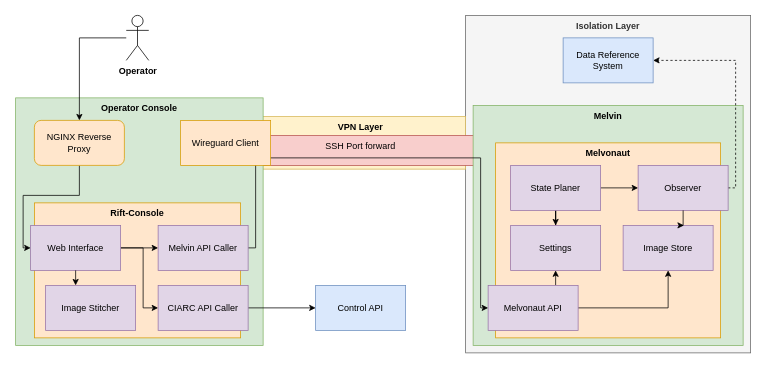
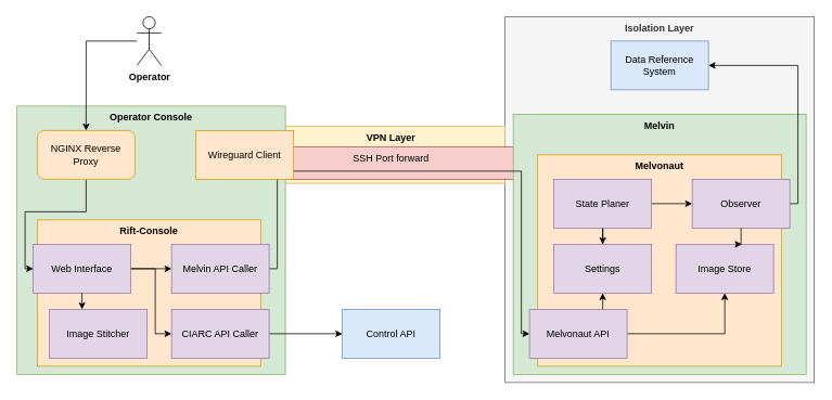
  <mxCell id="0" />
  <mxCell id="1" parent="0" />
  <mxCell id="2" value="&lt;b&gt;Isolation Layer&lt;/b&gt;" style="rounded=0;whiteSpace=wrap;html=1;verticalAlign=top;fillColor=#f5f5f5;fontColor=#333333;strokeColor=#666666;" vertex="1" parent="1"><mxGeometry x="620" y="20" width="380" height="450" as="geometry" /></mxCell>
  <mxCell id="3" value="&lt;b&gt;VPN Layer&lt;/b&gt;" style="rounded=0;whiteSpace=wrap;html=1;verticalAlign=top;fillColor=#fff2cc;strokeColor=#d6b656;" vertex="1" parent="1"><mxGeometry x="340" y="155" width="280" height="70" as="geometry" /></mxCell>
  <mxCell id="4" value="SSH Port forward" style="rounded=0;whiteSpace=wrap;html=1;verticalAlign=top;fillColor=#f8cecc;strokeColor=#b85450;" vertex="1" parent="1"><mxGeometry x="320" y="180" width="320" height="40" as="geometry" /></mxCell>
  <mxCell id="5" value="&lt;b&gt;Operator Console&lt;/b&gt;" style="rounded=0;whiteSpace=wrap;html=1;verticalAlign=top;fillColor=#d5e8d4;strokeColor=#82b366;" vertex="1" parent="1"><mxGeometry x="20" y="130" width="330" height="330" as="geometry" /></mxCell>
  <mxCell id="6" value="&lt;b&gt;Rift-Console&lt;/b&gt;" style="rounded=0;whiteSpace=wrap;html=1;verticalAlign=top;fillColor=#ffe6cc;strokeColor=#d79b00;" vertex="1" parent="1"><mxGeometry x="45" y="270" width="275" height="180" as="geometry" /></mxCell>
  <mxCell id="7" value="&lt;b&gt;Melvin&lt;/b&gt;" style="rounded=0;whiteSpace=wrap;html=1;verticalAlign=top;fillColor=#d5e8d4;strokeColor=#82b366;" vertex="1" parent="1"><mxGeometry x="630" y="140" width="360" height="320" as="geometry" /></mxCell>
  <mxCell id="8" value="&lt;b&gt;Melvonaut&lt;/b&gt;" style="rounded=0;whiteSpace=wrap;html=1;verticalAlign=top;fillColor=#ffe6cc;strokeColor=#d79b00;" vertex="1" parent="1"><mxGeometry x="660" y="190" width="300" height="260" as="geometry" /></mxCell>
  <mxCell id="9" style="edgeStyle=orthogonalEdgeStyle;rounded=0;orthogonalLoop=1;jettySize=auto;html=1;entryX=0.5;entryY=0;entryDx=0;entryDy=0;" edge="1" parent="1" source="10" target="32"><mxGeometry relative="1" as="geometry" /></mxCell>
  <mxCell id="10" value="&lt;b&gt;Operator&lt;/b&gt;" style="shape=umlActor;verticalLabelPosition=bottom;verticalAlign=top;html=1;outlineConnect=0;" vertex="1" parent="1"><mxGeometry x="167.5" y="20" width="30" height="60" as="geometry" /></mxCell>
  <mxCell id="11" style="edgeStyle=orthogonalEdgeStyle;rounded=0;orthogonalLoop=1;jettySize=auto;html=1;" edge="1" parent="1" source="13" target="17"><mxGeometry relative="1" as="geometry" /></mxCell>
  <mxCell id="12" style="edgeStyle=orthogonalEdgeStyle;rounded=0;orthogonalLoop=1;jettySize=auto;html=1;" edge="1" parent="1" source="13" target="19"><mxGeometry relative="1" as="geometry" /></mxCell>
  <mxCell id="13" value="State Planer" style="rounded=0;whiteSpace=wrap;html=1;fillColor=#e1d5e7;strokeColor=#9673a6;" vertex="1" parent="1"><mxGeometry x="680" y="220" width="120" height="60" as="geometry" /></mxCell>
  <mxCell id="14" style="edgeStyle=orthogonalEdgeStyle;rounded=0;orthogonalLoop=1;jettySize=auto;html=1;entryX=0.5;entryY=1;entryDx=0;entryDy=0;" edge="1" parent="1" source="16" target="20"><mxGeometry relative="1" as="geometry" /></mxCell>
  <mxCell id="15" style="edgeStyle=orthogonalEdgeStyle;rounded=0;orthogonalLoop=1;jettySize=auto;html=1;entryX=0.5;entryY=1;entryDx=0;entryDy=0;" edge="1" parent="1" source="16" target="17"><mxGeometry relative="1" as="geometry"><Array as="points"><mxPoint x="740" y="370" /><mxPoint x="740" y="370" /></Array></mxGeometry></mxCell>
  <mxCell id="16" value="Melvonaut API" style="rounded=0;whiteSpace=wrap;html=1;fillColor=#e1d5e7;strokeColor=#9673a6;" vertex="1" parent="1"><mxGeometry x="650" y="380" width="120" height="60" as="geometry" /></mxCell>
  <mxCell id="17" value="Settings" style="rounded=0;whiteSpace=wrap;html=1;fillColor=#e1d5e7;strokeColor=#9673a6;" vertex="1" parent="1"><mxGeometry x="680" y="300" width="120" height="60" as="geometry" /></mxCell>
- <mxCell id="18" style="edgeStyle=orthogonalEdgeStyle;rounded=0;orthogonalLoop=1;jettySize=auto;html=1;entryX=1;entryY=0.5;entryDx=0;entryDy=0;dashed=1;" edge="1" parent="1" source="19" target="26"><mxGeometry relative="1" as="geometry"><Array as="points"><mxPoint x="980" y="250" /><mxPoint x="980" y="80" /></Array></mxGeometry></mxCell>
+ <mxCell id="18" style="edgeStyle=orthogonalEdgeStyle;rounded=0;orthogonalLoop=1;jettySize=auto;html=1;entryX=1;entryY=0.5;entryDx=0;entryDy=0;" edge="1" parent="1" source="19" target="26"><mxGeometry relative="1" as="geometry"><Array as="points"><mxPoint x="980" y="250" /><mxPoint x="980" y="80" /></Array></mxGeometry></mxCell>
  <mxCell id="19" value="Observer" style="rounded=0;whiteSpace=wrap;html=1;fillColor=#e1d5e7;strokeColor=#9673a6;" vertex="1" parent="1"><mxGeometry x="850" y="220" width="120" height="60" as="geometry" /></mxCell>
  <mxCell id="20" value="Image Store" style="rounded=0;whiteSpace=wrap;html=1;fillColor=#e1d5e7;strokeColor=#9673a6;" vertex="1" parent="1"><mxGeometry x="830" y="300" width="120" height="60" as="geometry" /></mxCell>
  <mxCell id="21" style="edgeStyle=orthogonalEdgeStyle;rounded=0;orthogonalLoop=1;jettySize=auto;html=1;entryX=0;entryY=0.5;entryDx=0;entryDy=0;" edge="1" parent="1" source="23" target="25"><mxGeometry relative="1" as="geometry"><Array as="points"><mxPoint x="190" y="330" /><mxPoint x="190" y="410" /></Array></mxGeometry></mxCell>
  <mxCell id="22" style="edgeStyle=orthogonalEdgeStyle;rounded=0;orthogonalLoop=1;jettySize=auto;html=1;" edge="1" parent="1" source="23" target="29"><mxGeometry relative="1" as="geometry" /></mxCell>
  <mxCell id="23" value="Web Interface" style="rounded=0;whiteSpace=wrap;html=1;fillColor=#e1d5e7;strokeColor=#9673a6;" vertex="1" parent="1"><mxGeometry x="40" y="300" width="120" height="60" as="geometry" /></mxCell>
  <mxCell id="24" style="edgeStyle=orthogonalEdgeStyle;rounded=0;orthogonalLoop=1;jettySize=auto;html=1;entryX=0;entryY=0.5;entryDx=0;entryDy=0;" edge="1" parent="1" source="25" target="27"><mxGeometry relative="1" as="geometry" /></mxCell>
  <mxCell id="25" value="CIARC API Caller" style="rounded=0;whiteSpace=wrap;html=1;fillColor=#e1d5e7;strokeColor=#9673a6;" vertex="1" parent="1"><mxGeometry x="210" y="380" width="120" height="60" as="geometry" /></mxCell>
  <mxCell id="26" value="Data Reference System" style="rounded=0;whiteSpace=wrap;html=1;fillColor=#dae8fc;strokeColor=#6c8ebf;" vertex="1" parent="1"><mxGeometry x="750" y="50" width="120" height="60" as="geometry" /></mxCell>
  <mxCell id="27" value="Control API" style="rounded=0;whiteSpace=wrap;html=1;fillColor=#dae8fc;strokeColor=#6c8ebf;" vertex="1" parent="1"><mxGeometry x="420" y="380" width="120" height="60" as="geometry" /></mxCell>
  <mxCell id="28" style="edgeStyle=orthogonalEdgeStyle;rounded=0;orthogonalLoop=1;jettySize=auto;html=1;entryX=0;entryY=0.5;entryDx=0;entryDy=0;exitX=1;exitY=0.5;exitDx=0;exitDy=0;" edge="1" parent="1" source="29" target="16"><mxGeometry relative="1" as="geometry"><Array as="points"><mxPoint x="340" y="330" /><mxPoint x="340" y="210" /><mxPoint x="640" y="210" /><mxPoint x="640" y="410" /></Array></mxGeometry></mxCell>
  <mxCell id="29" value="Melvin API Caller" style="rounded=0;whiteSpace=wrap;html=1;fillColor=#e1d5e7;strokeColor=#9673a6;" vertex="1" parent="1"><mxGeometry x="210" y="300" width="120" height="60" as="geometry" /></mxCell>
  <mxCell id="30" value="Image Stitcher" style="rounded=0;whiteSpace=wrap;html=1;fillColor=#e1d5e7;strokeColor=#9673a6;" vertex="1" parent="1"><mxGeometry x="60" y="380" width="120" height="60" as="geometry" /></mxCell>
  <mxCell id="31" style="edgeStyle=orthogonalEdgeStyle;rounded=0;orthogonalLoop=1;jettySize=auto;html=1;entryX=0;entryY=0.5;entryDx=0;entryDy=0;" edge="1" parent="1" source="32" target="23"><mxGeometry relative="1" as="geometry"><Array as="points"><mxPoint x="105" y="260" /><mxPoint x="30" y="260" /><mxPoint x="30" y="330" /></Array></mxGeometry></mxCell>
  <mxCell id="32" value="NGINX Reverse Proxy" style="whiteSpace=wrap;html=1;fillColor=#ffe6cc;strokeColor=#d79b00;rounded=1;" vertex="1" parent="1"><mxGeometry x="45" y="160" width="120" height="60" as="geometry" /></mxCell>
  <mxCell id="33" value="Wireguard Client" style="rounded=0;whiteSpace=wrap;html=1;fillColor=#ffe6cc;strokeColor=#d79b00;" vertex="1" parent="1"><mxGeometry x="240" y="160" width="120" height="60" as="geometry" /></mxCell>
  <mxCell id="34" style="edgeStyle=orthogonalEdgeStyle;rounded=0;orthogonalLoop=1;jettySize=auto;html=1;entryX=0.675;entryY=0.002;entryDx=0;entryDy=0;entryPerimeter=0;" edge="1" parent="1" source="19" target="20"><mxGeometry relative="1" as="geometry" /></mxCell>
  <mxCell id="35" style="edgeStyle=orthogonalEdgeStyle;rounded=0;orthogonalLoop=1;jettySize=auto;html=1;entryX=0.33;entryY=-0.004;entryDx=0;entryDy=0;entryPerimeter=0;" edge="1" parent="1" source="23" target="30"><mxGeometry relative="1" as="geometry" /></mxCell>
